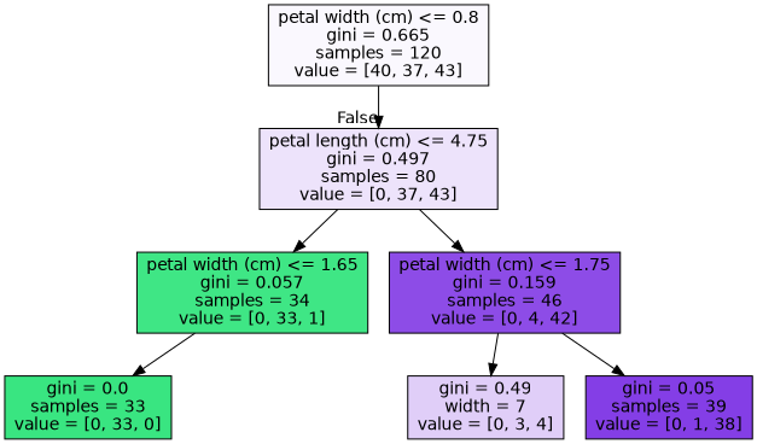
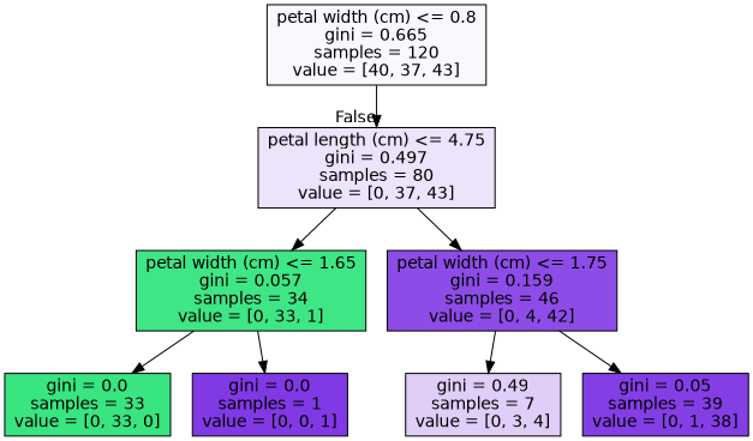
  digraph {
    node [color=black fontname=helvetica shape=box style=filled]
    edge [fontname=helvetica]
    n1 [fillcolor="#faf8fe" label="petal width (cm) <= 0.8\ngini = 0.665\nsamples = 120\nvalue = [40, 37, 43]"]
    n2 [fillcolor="#ede3fb" label="petal length (cm) <= 4.75\ngini = 0.497\nsamples = 80\nvalue = [0, 37, 43]"]
    n3 [fillcolor="#3fe685" label="petal width (cm) <= 1.65\ngini = 0.057\nsamples = 34\nvalue = [0, 33, 1]"]
    n4 [fillcolor="#8d4ce7" label="petal width (cm) <= 1.75\ngini = 0.159\nsamples = 46\nvalue = [0, 4, 42]"]
    n5 [fillcolor="#39e581" label="gini = 0.0\nsamples = 33\nvalue = [0, 33, 0]"]
-   n7 [fillcolor="#e0cef8" label="gini = 0.49\nwidth = 7\nvalue = [0, 3, 4]"]
+   n6 [fillcolor="#8139e5" label="gini = 0.0\nsamples = 1\nvalue = [0, 0, 1]"]
+   n7 [fillcolor="#e0cef8" label="gini = 0.49\nsamples = 7\nvalue = [0, 3, 4]"]
    n8 [fillcolor="#843ee6" label="gini = 0.05\nsamples = 39\nvalue = [0, 1, 38]"]
    n1 -> n2 [headlabel=False labelangle=-45 labeldistance=2.5]
    n2 -> n3
    n2 -> n4
    n3 -> n5
+   n3 -> n6
    n4 -> n7
    n4 -> n8
  }
